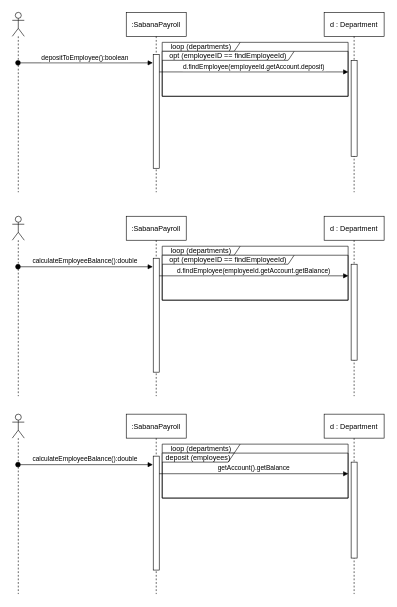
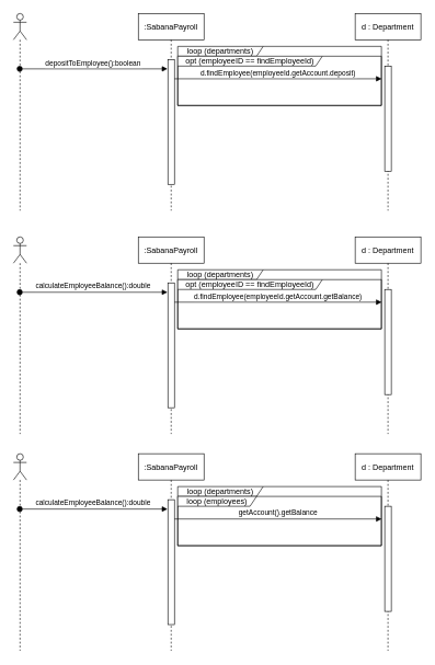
  <mxCell id="0" />
  <mxCell id="1" parent="0" />
  <mxCell id="2" value="loop (departments)" style="shape=umlFrame;whiteSpace=wrap;html=1;width=130;height=15;" vertex="1" parent="1"><mxGeometry x="270" y="70" width="310" height="90" as="geometry" /></mxCell>
  <mxCell id="3" value="opt (employeeID == findEmployeeId)" style="shape=umlFrame;whiteSpace=wrap;html=1;width=220;height=15;" vertex="1" parent="1"><mxGeometry x="270" y="85" width="310" height="75" as="geometry" /></mxCell>
  <mxCell id="4" value=":SabanaPayroll" style="shape=umlLifeline;perimeter=lifelinePerimeter;container=1;collapsible=0;recursiveResize=0;rounded=0;shadow=0;strokeWidth=1;" parent="1" vertex="1"><mxGeometry x="210" y="20" width="100" height="300" as="geometry" /></mxCell>
  <mxCell id="5" value="" style="points=[];perimeter=orthogonalPerimeter;rounded=0;shadow=0;strokeWidth=1;" parent="4" vertex="1"><mxGeometry x="45" y="70" width="10" height="190" as="geometry" /></mxCell>
  <mxCell id="6" value="d : Department" style="shape=umlLifeline;perimeter=lifelinePerimeter;container=1;collapsible=0;recursiveResize=0;rounded=0;shadow=0;strokeWidth=1;" parent="1" vertex="1"><mxGeometry x="540" y="20" width="100" height="300" as="geometry" /></mxCell>
  <mxCell id="7" value="" style="points=[];perimeter=orthogonalPerimeter;rounded=0;shadow=0;strokeWidth=1;" parent="6" vertex="1"><mxGeometry x="45" y="80" width="10" height="160" as="geometry" /></mxCell>
  <mxCell id="8" value="d.findEmployee(employeeId.getAccount.deposit)" style="verticalAlign=bottom;endArrow=block;entryX=-0.46;entryY=0.121;shadow=0;strokeWidth=1;entryDx=0;entryDy=0;entryPerimeter=0;" parent="1" source="5" target="7" edge="1"><mxGeometry relative="1" as="geometry"><mxPoint x="215" y="100" as="sourcePoint" /></mxGeometry></mxCell>
  <mxCell id="9" value="" style="shape=umlLifeline;participant=umlActor;perimeter=lifelinePerimeter;whiteSpace=wrap;html=1;container=1;collapsible=0;recursiveResize=0;verticalAlign=top;spacingTop=36;outlineConnect=0;" vertex="1" parent="1"><mxGeometry x="20" y="20" width="20" height="300" as="geometry" /></mxCell>
  <mxCell id="10" value="depositToEmployee():boolean" style="verticalAlign=bottom;startArrow=oval;endArrow=block;startSize=8;shadow=0;strokeWidth=1;entryX=-0.06;entryY=0.075;entryDx=0;entryDy=0;entryPerimeter=0;" parent="1" target="5" edge="1" source="9"><mxGeometry relative="1" as="geometry"><mxPoint x="45" y="90" as="sourcePoint" /></mxGeometry></mxCell>
  <mxCell id="11" value="loop (departments)" style="shape=umlFrame;whiteSpace=wrap;html=1;width=130;height=15;fontStyle=0" vertex="1" parent="1"><mxGeometry x="270" y="410" width="310" height="90" as="geometry" /></mxCell>
  <mxCell id="12" value="opt (employeeID == findEmployeeId)" style="shape=umlFrame;whiteSpace=wrap;html=1;width=220;height=15;fontStyle=0" vertex="1" parent="1"><mxGeometry x="270" y="425" width="310" height="75" as="geometry" /></mxCell>
  <mxCell id="13" value=":SabanaPayroll" style="shape=umlLifeline;perimeter=lifelinePerimeter;container=1;collapsible=0;recursiveResize=0;rounded=0;shadow=0;strokeWidth=1;fontStyle=0" vertex="1" parent="1"><mxGeometry x="210" y="360" width="100" height="300" as="geometry" /></mxCell>
  <mxCell id="14" value="" style="points=[];perimeter=orthogonalPerimeter;rounded=0;shadow=0;strokeWidth=1;fontStyle=0" vertex="1" parent="13"><mxGeometry x="45" y="70" width="10" height="190" as="geometry" /></mxCell>
  <mxCell id="15" value="d : Department" style="shape=umlLifeline;perimeter=lifelinePerimeter;container=1;collapsible=0;recursiveResize=0;rounded=0;shadow=0;strokeWidth=1;fontStyle=0" vertex="1" parent="1"><mxGeometry x="540" y="360" width="100" height="300" as="geometry" /></mxCell>
  <mxCell id="16" value="" style="points=[];perimeter=orthogonalPerimeter;rounded=0;shadow=0;strokeWidth=1;fontStyle=0" vertex="1" parent="15"><mxGeometry x="45" y="80" width="10" height="160" as="geometry" /></mxCell>
  <mxCell id="17" value="d.findEmployee(employeeId.getAccount.getBalance)" style="verticalAlign=bottom;endArrow=block;entryX=-0.46;entryY=0.121;shadow=0;strokeWidth=1;entryDx=0;entryDy=0;entryPerimeter=0;fontStyle=0" edge="1" parent="1" source="14" target="16"><mxGeometry relative="1" as="geometry"><mxPoint x="215" y="440" as="sourcePoint" /></mxGeometry></mxCell>
  <mxCell id="18" value="" style="shape=umlLifeline;participant=umlActor;perimeter=lifelinePerimeter;whiteSpace=wrap;html=1;container=1;collapsible=0;recursiveResize=0;verticalAlign=top;spacingTop=36;outlineConnect=0;fontStyle=0" vertex="1" parent="1"><mxGeometry x="20" y="360" width="20" height="300" as="geometry" /></mxCell>
  <mxCell id="19" value="calculateEmployeeBalance():double" style="verticalAlign=bottom;startArrow=oval;endArrow=block;startSize=8;shadow=0;strokeWidth=1;entryX=-0.06;entryY=0.075;entryDx=0;entryDy=0;entryPerimeter=0;fontStyle=0" edge="1" parent="1" source="18" target="14"><mxGeometry relative="1" as="geometry"><mxPoint x="45" y="430" as="sourcePoint" /></mxGeometry></mxCell>
  <mxCell id="20" value="loop (departments)" style="shape=umlFrame;whiteSpace=wrap;html=1;width=130;height=15;fontStyle=0" vertex="1" parent="1"><mxGeometry x="270" y="740" width="310" height="90" as="geometry" /></mxCell>
- <mxCell id="21" value="deposit (employees)" style="shape=umlFrame;whiteSpace=wrap;html=1;width=120;height=15;fontStyle=0" vertex="1" parent="1"><mxGeometry x="270" y="755" width="310" height="75" as="geometry" /></mxCell>
+ <mxCell id="21" value="loop (employees)" style="shape=umlFrame;whiteSpace=wrap;html=1;width=120;height=15;fontStyle=0" vertex="1" parent="1"><mxGeometry x="270" y="755" width="310" height="75" as="geometry" /></mxCell>
  <mxCell id="22" value=":SabanaPayroll" style="shape=umlLifeline;perimeter=lifelinePerimeter;container=1;collapsible=0;recursiveResize=0;rounded=0;shadow=0;strokeWidth=1;fontStyle=0" vertex="1" parent="1"><mxGeometry x="210" y="690" width="100" height="300" as="geometry" /></mxCell>
  <mxCell id="23" value="" style="points=[];perimeter=orthogonalPerimeter;rounded=0;shadow=0;strokeWidth=1;fontStyle=0" vertex="1" parent="22"><mxGeometry x="45" y="70" width="10" height="190" as="geometry" /></mxCell>
  <mxCell id="24" value="d : Department" style="shape=umlLifeline;perimeter=lifelinePerimeter;container=1;collapsible=0;recursiveResize=0;rounded=0;shadow=0;strokeWidth=1;fontStyle=0" vertex="1" parent="1"><mxGeometry x="540" y="690" width="100" height="300" as="geometry" /></mxCell>
  <mxCell id="25" value="" style="points=[];perimeter=orthogonalPerimeter;rounded=0;shadow=0;strokeWidth=1;fontStyle=0" vertex="1" parent="24"><mxGeometry x="45" y="80" width="10" height="160" as="geometry" /></mxCell>
  <mxCell id="26" value="getAccount().getBalance" style="verticalAlign=bottom;endArrow=block;entryX=-0.46;entryY=0.121;shadow=0;strokeWidth=1;entryDx=0;entryDy=0;entryPerimeter=0;fontStyle=0" edge="1" parent="1" source="23" target="25"><mxGeometry relative="1" as="geometry"><mxPoint x="215" y="770" as="sourcePoint" /></mxGeometry></mxCell>
  <mxCell id="27" value="" style="shape=umlLifeline;participant=umlActor;perimeter=lifelinePerimeter;whiteSpace=wrap;html=1;container=1;collapsible=0;recursiveResize=0;verticalAlign=top;spacingTop=36;outlineConnect=0;fontStyle=0" vertex="1" parent="1"><mxGeometry x="20" y="690" width="20" height="300" as="geometry" /></mxCell>
  <mxCell id="28" value="calculateEmployeeBalance():double" style="verticalAlign=bottom;startArrow=oval;endArrow=block;startSize=8;shadow=0;strokeWidth=1;entryX=-0.06;entryY=0.075;entryDx=0;entryDy=0;entryPerimeter=0;fontStyle=0" edge="1" parent="1" source="27" target="23"><mxGeometry relative="1" as="geometry"><mxPoint x="45" y="760" as="sourcePoint" /></mxGeometry></mxCell>
